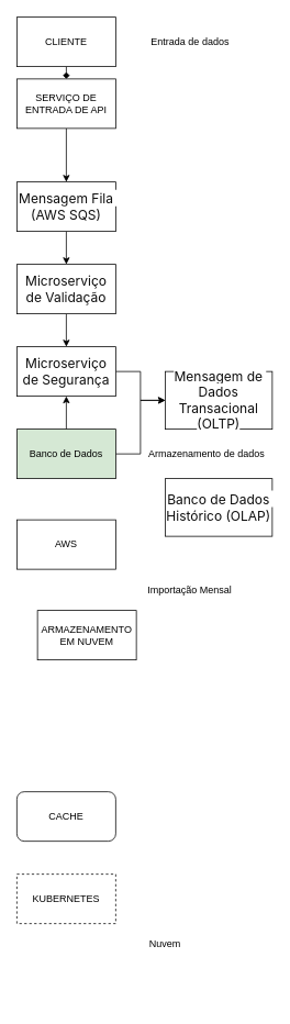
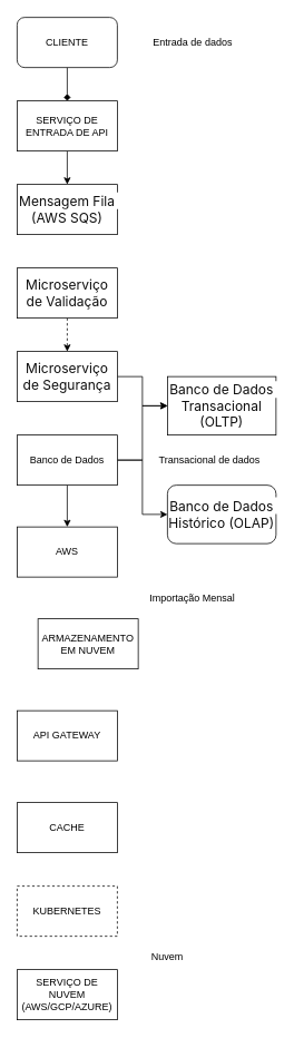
  <mxCell id="0" />
  <mxCell id="1" parent="0" />
  <mxCell id="2" style="edgeStyle=orthogonalEdgeStyle;rounded=0;orthogonalLoop=1;jettySize=auto;html=1;exitX=0.5;exitY=1;exitDx=0;exitDy=0;entryX=0.5;entryY=0;entryDx=0;entryDy=0;endArrow=diamond;" edge="1" parent="1" source="3" target="5"><mxGeometry relative="1" as="geometry" /></mxCell>
- <mxCell id="3" value="CLIENTE" style="rounded=0;whiteSpace=wrap;html=1;" vertex="1" parent="1"><mxGeometry x="20" y="20" width="120" height="60" as="geometry" /></mxCell>
+ <mxCell id="3" value="CLIENTE" style="whiteSpace=wrap;html=1;rounded=1;" vertex="1" parent="1"><mxGeometry x="20" y="20" width="120" height="60" as="geometry" /></mxCell>
  <mxCell id="4" style="edgeStyle=orthogonalEdgeStyle;rounded=0;orthogonalLoop=1;jettySize=auto;html=1;entryX=0.5;entryY=0;entryDx=0;entryDy=0;" edge="1" parent="1" source="5" target="7"><mxGeometry relative="1" as="geometry" /></mxCell>
- <mxCell id="5" value="SERVIÇO DE ENTRADA DE API" style="rounded=0;whiteSpace=wrap;html=1;" vertex="1" parent="1"><mxGeometry x="20" y="95" width="120" height="60" as="geometry" /></mxCell>
- <mxCell id="6" style="edgeStyle=orthogonalEdgeStyle;rounded=0;orthogonalLoop=1;jettySize=auto;html=1;entryX=0.5;entryY=0;entryDx=0;entryDy=0;" edge="1" parent="1" source="7" target="9"><mxGeometry relative="1" as="geometry" /></mxCell>
+ <mxCell id="5" value="SERVIÇO DE ENTRADA DE API" style="rounded=0;whiteSpace=wrap;html=1;" vertex="1" parent="1"><mxGeometry x="20" y="120" width="120" height="60" as="geometry" /></mxCell>
  <mxCell id="7" value="&lt;span style=&quot;color: rgb(13, 13, 13); font-family: ui-sans-serif, -apple-system, system-ui, &amp;quot;Segoe UI&amp;quot;, Roboto, Ubuntu, Cantarell, &amp;quot;Noto Sans&amp;quot;, sans-serif, Helvetica, &amp;quot;Apple Color Emoji&amp;quot;, Arial, &amp;quot;Segoe UI Emoji&amp;quot;, &amp;quot;Segoe UI Symbol&amp;quot;; font-size: 16px; text-align: left; white-space-collapse: preserve; background-color: rgb(255, 255, 255);&quot;&gt;Mensagem Fila (AWS SQS)&lt;/span&gt;" style="rounded=0;whiteSpace=wrap;html=1;" vertex="1" parent="1"><mxGeometry x="20" y="220" width="120" height="60" as="geometry" /></mxCell>
- <mxCell id="8" style="edgeStyle=orthogonalEdgeStyle;rounded=0;orthogonalLoop=1;jettySize=auto;html=1;entryX=0.5;entryY=0;entryDx=0;entryDy=0;" edge="1" parent="1" source="9" target="11"><mxGeometry relative="1" as="geometry" /></mxCell>
+ <mxCell id="8" style="edgeStyle=orthogonalEdgeStyle;rounded=0;orthogonalLoop=1;jettySize=auto;html=1;entryX=0.5;entryY=0;entryDx=0;entryDy=0;dashed=1;" edge="1" parent="1" source="9" target="11"><mxGeometry relative="1" as="geometry" /></mxCell>
  <mxCell id="9" value="&lt;span style=&quot;color: rgb(13, 13, 13); font-family: ui-sans-serif, -apple-system, system-ui, &amp;quot;Segoe UI&amp;quot;, Roboto, Ubuntu, Cantarell, &amp;quot;Noto Sans&amp;quot;, sans-serif, Helvetica, &amp;quot;Apple Color Emoji&amp;quot;, Arial, &amp;quot;Segoe UI Emoji&amp;quot;, &amp;quot;Segoe UI Symbol&amp;quot;; font-size: 16px; text-align: left; white-space-collapse: preserve; background-color: rgb(255, 255, 255);&quot;&gt;Microserviço de Validação&lt;/span&gt;" style="rounded=0;whiteSpace=wrap;html=1;" vertex="1" parent="1"><mxGeometry x="20" y="320" width="120" height="60" as="geometry" /></mxCell>
  <mxCell id="10" style="edgeStyle=orthogonalEdgeStyle;rounded=0;orthogonalLoop=1;jettySize=auto;html=1;" edge="1" parent="1" source="11" target="13"><mxGeometry relative="1" as="geometry" /></mxCell>
  <mxCell id="11" value="&lt;span style=&quot;color: rgb(13, 13, 13); font-family: ui-sans-serif, -apple-system, system-ui, &amp;quot;Segoe UI&amp;quot;, Roboto, Ubuntu, Cantarell, &amp;quot;Noto Sans&amp;quot;, sans-serif, Helvetica, &amp;quot;Apple Color Emoji&amp;quot;, Arial, &amp;quot;Segoe UI Emoji&amp;quot;, &amp;quot;Segoe UI Symbol&amp;quot;; font-size: 16px; text-align: left; white-space-collapse: preserve; background-color: rgb(255, 255, 255);&quot;&gt;Microserviço de Segurança&lt;/span&gt;" style="rounded=0;whiteSpace=wrap;html=1;" vertex="1" parent="1"><mxGeometry x="20" y="420" width="120" height="60" as="geometry" /></mxCell>
  <mxCell id="12" value="Entrada de dados" style="text;html=1;align=center;verticalAlign=middle;resizable=0;points=[];autosize=1;strokeColor=none;fillColor=none;" vertex="1" parent="1"><mxGeometry x="170" y="35" width="120" height="30" as="geometry" /></mxCell>
- <mxCell id="13" value="&lt;span style=&quot;color: rgb(13, 13, 13); font-family: ui-sans-serif, -apple-system, system-ui, &amp;quot;Segoe UI&amp;quot;, Roboto, Ubuntu, Cantarell, &amp;quot;Noto Sans&amp;quot;, sans-serif, Helvetica, &amp;quot;Apple Color Emoji&amp;quot;, Arial, &amp;quot;Segoe UI Emoji&amp;quot;, &amp;quot;Segoe UI Symbol&amp;quot;; font-size: 16px; text-align: left; white-space-collapse: preserve; background-color: rgb(255, 255, 255);&quot;&gt;Mensagem de Dados Transacional (OLTP)&lt;/span&gt;" style="rounded=0;whiteSpace=wrap;html=1;" vertex="1" parent="1"><mxGeometry x="200" y="450" width="130" height="70" as="geometry" /></mxCell>
- <mxCell id="14" value="&lt;span style=&quot;color: rgb(13, 13, 13); font-family: ui-sans-serif, -apple-system, system-ui, &amp;quot;Segoe UI&amp;quot;, Roboto, Ubuntu, Cantarell, &amp;quot;Noto Sans&amp;quot;, sans-serif, Helvetica, &amp;quot;Apple Color Emoji&amp;quot;, Arial, &amp;quot;Segoe UI Emoji&amp;quot;, &amp;quot;Segoe UI Symbol&amp;quot;; font-size: 16px; text-align: left; white-space-collapse: preserve; background-color: rgb(255, 255, 255);&quot;&gt;Banco de Dados Histórico (OLAP)&lt;/span&gt;" style="rounded=0;whiteSpace=wrap;html=1;" vertex="1" parent="1"><mxGeometry x="200" y="580" width="130" height="70" as="geometry" /></mxCell>
- <mxCell id="15" value="Armazenamento de dados" style="text;html=1;align=center;verticalAlign=middle;resizable=0;points=[];autosize=1;strokeColor=none;fillColor=none;" vertex="1" parent="1"><mxGeometry x="170" y="535" width="160" height="30" as="geometry" /></mxCell>
+ <mxCell id="13" value="&lt;span style=&quot;color: rgb(13, 13, 13); font-family: ui-sans-serif, -apple-system, system-ui, &amp;quot;Segoe UI&amp;quot;, Roboto, Ubuntu, Cantarell, &amp;quot;Noto Sans&amp;quot;, sans-serif, Helvetica, &amp;quot;Apple Color Emoji&amp;quot;, Arial, &amp;quot;Segoe UI Emoji&amp;quot;, &amp;quot;Segoe UI Symbol&amp;quot;; font-size: 16px; text-align: left; white-space-collapse: preserve; background-color: rgb(255, 255, 255);&quot;&gt;Banco de Dados Transacional (OLTP)&lt;/span&gt;" style="rounded=0;whiteSpace=wrap;html=1;" vertex="1" parent="1"><mxGeometry x="200" y="450" width="130" height="70" as="geometry" /></mxCell>
+ <mxCell id="14" value="&lt;span style=&quot;color: rgb(13, 13, 13); font-family: ui-sans-serif, -apple-system, system-ui, &amp;quot;Segoe UI&amp;quot;, Roboto, Ubuntu, Cantarell, &amp;quot;Noto Sans&amp;quot;, sans-serif, Helvetica, &amp;quot;Apple Color Emoji&amp;quot;, Arial, &amp;quot;Segoe UI Emoji&amp;quot;, &amp;quot;Segoe UI Symbol&amp;quot;; font-size: 16px; text-align: left; white-space-collapse: preserve; background-color: rgb(255, 255, 255);&quot;&gt;Banco de Dados Histórico (OLAP)&lt;/span&gt;" style="whiteSpace=wrap;html=1;rounded=1;" vertex="1" parent="1"><mxGeometry x="200" y="580" width="130" height="70" as="geometry" /></mxCell>
+ <mxCell id="15" value="Transacional de dados" style="text;html=1;align=center;verticalAlign=middle;resizable=0;points=[];autosize=1;strokeColor=none;fillColor=none;" vertex="1" parent="1"><mxGeometry x="170" y="535" width="160" height="30" as="geometry" /></mxCell>
  <mxCell id="16" style="edgeStyle=orthogonalEdgeStyle;rounded=0;orthogonalLoop=1;jettySize=auto;html=1;entryX=0;entryY=0.5;entryDx=0;entryDy=0;" edge="1" parent="1" source="19" target="13"><mxGeometry relative="1" as="geometry" /></mxCell>
- <mxCell id="17" style="edgeStyle=orthogonalEdgeStyle;rounded=0;orthogonalLoop=1;jettySize=auto;html=1;" edge="1" parent="1" source="19" target="11"><mxGeometry relative="1" as="geometry" /></mxCell>
- <mxCell id="19" value="Banco de Dados" style="rounded=0;whiteSpace=wrap;html=1;fillColor=#d5e8d4;" vertex="1" parent="1"><mxGeometry x="20" y="520" width="120" height="60" as="geometry" /></mxCell>
+ <mxCell id="17" style="edgeStyle=orthogonalEdgeStyle;rounded=0;orthogonalLoop=1;jettySize=auto;html=1;" edge="1" parent="1" source="19" target="14"><mxGeometry relative="1" as="geometry" /></mxCell>
+ <mxCell id="18" style="edgeStyle=orthogonalEdgeStyle;rounded=0;orthogonalLoop=1;jettySize=auto;html=1;entryX=0.5;entryY=0;entryDx=0;entryDy=0;" edge="1" parent="1" source="19" target="20"><mxGeometry relative="1" as="geometry" /></mxCell>
+ <mxCell id="19" value="Banco de Dados" style="rounded=0;whiteSpace=wrap;html=1;" vertex="1" parent="1"><mxGeometry x="20" y="520" width="120" height="60" as="geometry" /></mxCell>
  <mxCell id="20" value="AWS" style="rounded=0;whiteSpace=wrap;html=1;" vertex="1" parent="1"><mxGeometry x="20" y="630" width="120" height="60" as="geometry" /></mxCell>
+ <mxCell id="21" value="SERVIÇO DE NUVEM (AWS/GCP/AZURE)" style="rounded=0;whiteSpace=wrap;html=1;" vertex="1" parent="1"><mxGeometry x="20" y="1160" width="120" height="60" as="geometry" /></mxCell>
  <mxCell id="22" value="KUBERNETES" style="rounded=0;whiteSpace=wrap;html=1;dashed=1;" vertex="1" parent="1"><mxGeometry x="20" y="1060" width="120" height="60" as="geometry" /></mxCell>
- <mxCell id="23" value="CACHE" style="whiteSpace=wrap;html=1;rounded=1;" vertex="1" parent="1"><mxGeometry x="20" y="960" width="120" height="60" as="geometry" /></mxCell>
+ <mxCell id="23" value="CACHE" style="rounded=0;whiteSpace=wrap;html=1;" vertex="1" parent="1"><mxGeometry x="20" y="960" width="120" height="60" as="geometry" /></mxCell>
+ <mxCell id="24" value="API GATEWAY" style="rounded=0;whiteSpace=wrap;html=1;" vertex="1" parent="1"><mxGeometry x="20" y="850" width="120" height="60" as="geometry" /></mxCell>
  <mxCell id="25" value="ARMAZENAMENTO EM NUVEM" style="rounded=0;whiteSpace=wrap;html=1;" vertex="1" parent="1"><mxGeometry x="45" y="740" width="120" height="60" as="geometry" /></mxCell>
  <mxCell id="26" value="Nuvem" style="text;html=1;align=center;verticalAlign=middle;whiteSpace=wrap;rounded=0;" vertex="1" parent="1"><mxGeometry x="170" y="1130" width="60" height="30" as="geometry" /></mxCell>
  <mxCell id="27" value="Importação Mensal" style="text;html=1;align=center;verticalAlign=middle;whiteSpace=wrap;rounded=0;" vertex="1" parent="1"><mxGeometry x="170" y="700" width="120" height="30" as="geometry" /></mxCell>
